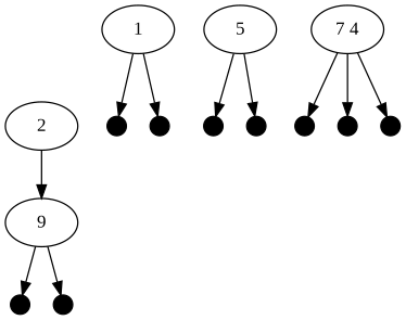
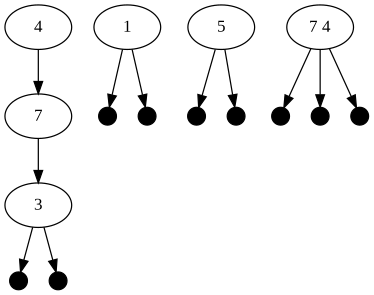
  digraph {
    fontname="Liberation Serif"
    node [fontname="Liberation Serif" shape=point]
    edge [fontname="Liberation Serif"]
-   n2 [label=2 shape=""]
-   n3 [label=9 shape=""]
+   n1 [label=4 shape=""]
+   n2 [label=7 shape=""]
+   n3 [label=3 shape=""]
    n4 [label=1 shape=""]
    3 [width=0.2]
    4 [width=0.2]
    6 [width=0.2]
    7 [width=0.2]
    n9 [label=5 shape=""]
    10 [width=0.2]
    11 [width=0.2]
    n12 [label="7 4" shape=""]
    13 [width=0.2]
    14 [width=0.2]
    15 [width=0.2]
+   n1 -> n2
    n2 -> n3
    n3 -> 6
    n3 -> 7
    n4 -> 3
    n4 -> 4
    n9 -> 10
    n9 -> 11
    n12 -> 13
    n12 -> 14
    n12 -> 15
  }
